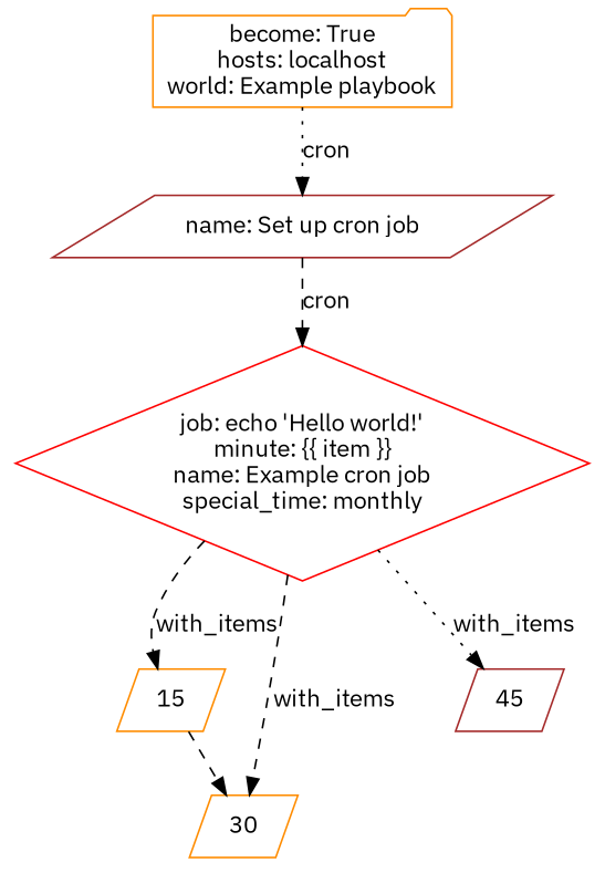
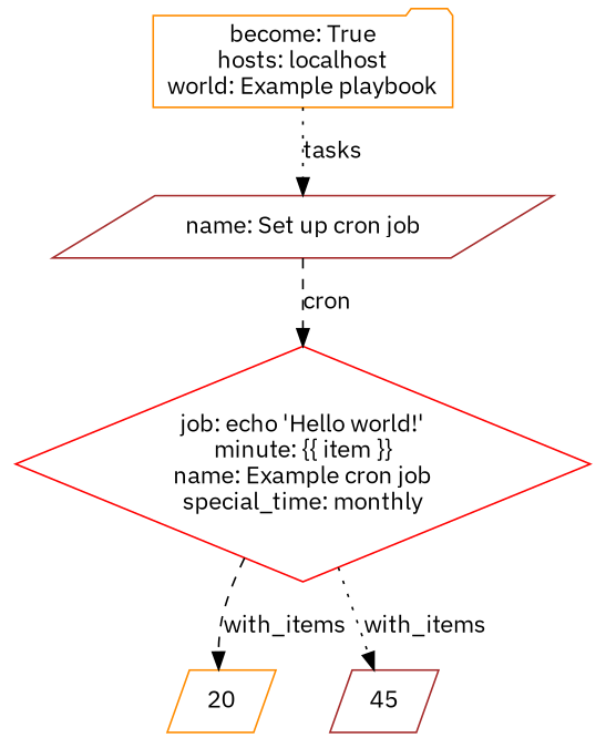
  digraph {
    fontname="IBM Plex Sans"
    node [color=darkorange fontname="IBM Plex Sans" shape=parallelogram]
    edge [fontname="IBM Plex Sans" style=dashed]
-   n1 [label=15]
-   n2 [label=30]
+   n2 [label=20]
    n3 [color=brown label=45]
    n4 [color=red label="job: echo 'Hello world!'\nminute: {{ item }}\nname: Example cron job\nspecial_time: monthly\n" shape=diamond]
    n5 [color=brown label="name: Set up cron job\n"]
    n6 [label="become: True\nhosts: localhost\nworld: Example playbook\n" shape=folder]
-   n1 -> n2
-   n4 -> n1 [label=with_items]
    n4 -> n2 [label=with_items]
    n4 -> n3 [label=with_items style=dotted]
    n5 -> n4 [label=cron]
-   n6 -> n5 [label=cron style=dotted]
+   n6 -> n5 [label=tasks style=dotted]
  }
